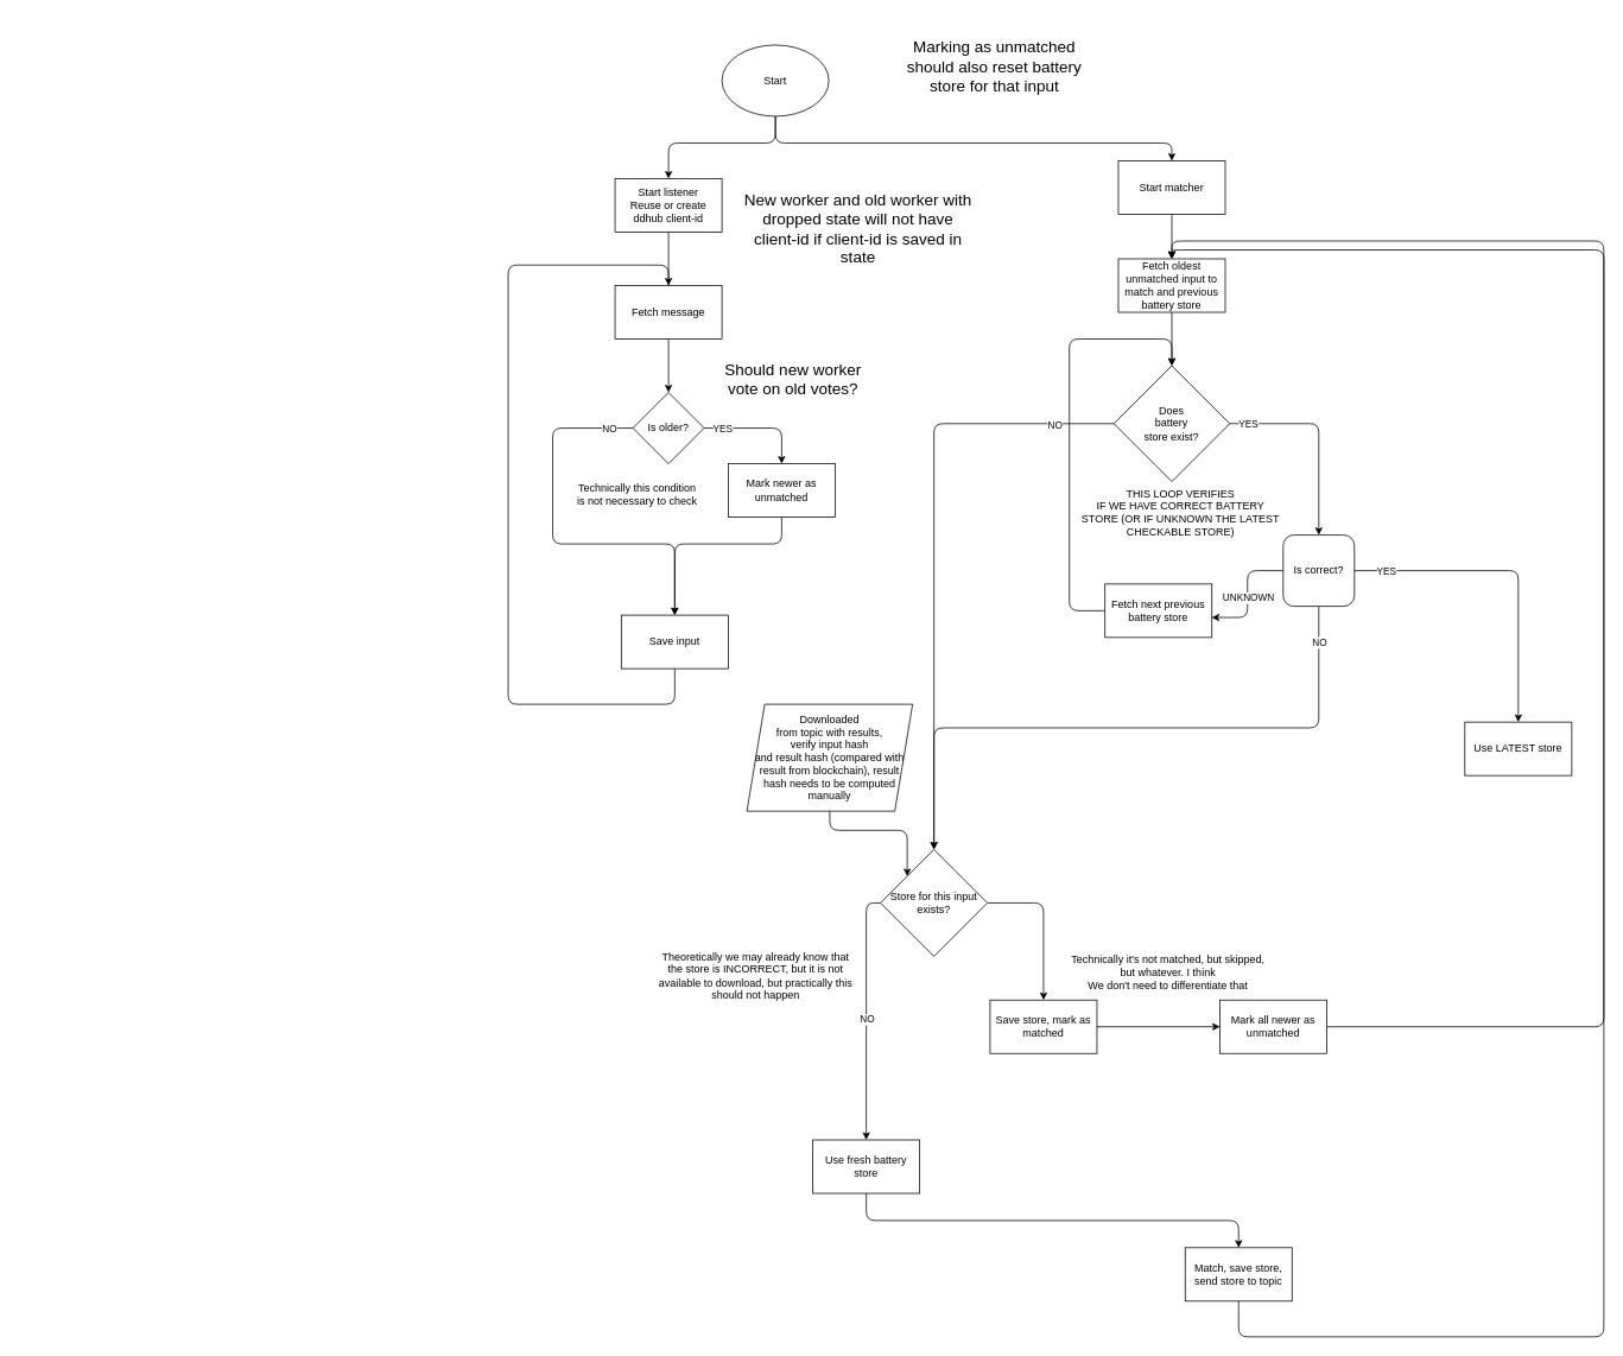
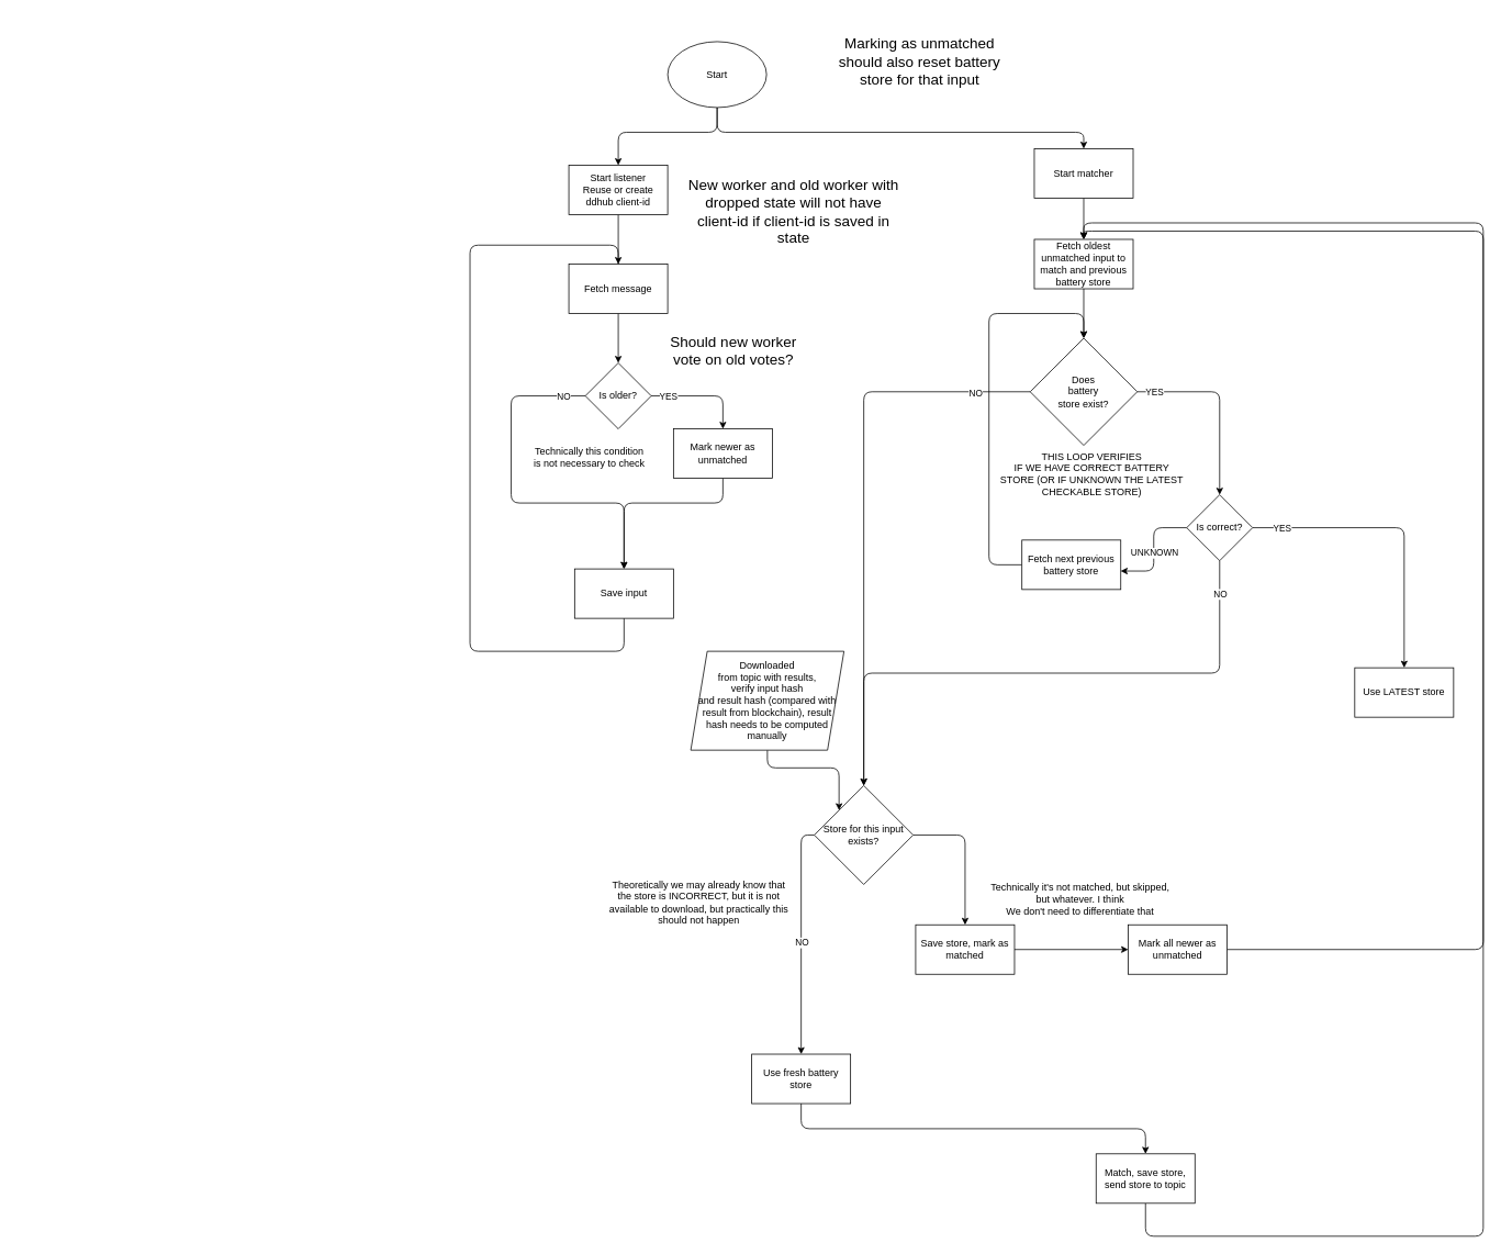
  <mxCell id="0" />
  <mxCell id="1" parent="0" />
  <mxCell id="2" style="edgeStyle=orthogonalEdgeStyle;html=1;exitX=0.5;exitY=1;exitDx=0;exitDy=0;entryX=0.5;entryY=0;entryDx=0;entryDy=0;" parent="1" source="4" target="6" edge="1"><mxGeometry relative="1" as="geometry"><Array as="points"><mxPoint x="870" y="160" /><mxPoint x="750" y="160" /></Array></mxGeometry></mxCell>
  <mxCell id="3" style="edgeStyle=orthogonalEdgeStyle;html=1;exitX=0.5;exitY=1;exitDx=0;exitDy=0;entryX=0.5;entryY=0;entryDx=0;entryDy=0;" parent="1" source="4" target="8" edge="1"><mxGeometry relative="1" as="geometry"><Array as="points"><mxPoint x="870" y="160" /><mxPoint x="1315" y="160" /></Array></mxGeometry></mxCell>
  <mxCell id="4" value="Start" style="ellipse;whiteSpace=wrap;html=1;" parent="1" vertex="1"><mxGeometry x="810" y="50" width="120" height="80" as="geometry" /></mxCell>
  <mxCell id="5" value="" style="edgeStyle=none;html=1;" parent="1" source="6" target="10" edge="1"><mxGeometry relative="1" as="geometry" /></mxCell>
  <mxCell id="6" value="Start listener&lt;br&gt;Reuse or create ddhub client-id" style="rounded=0;whiteSpace=wrap;html=1;" parent="1" vertex="1"><mxGeometry x="690" y="200" width="120" height="60" as="geometry" /></mxCell>
  <mxCell id="7" value="" style="edgeStyle=orthogonalEdgeStyle;html=1;" parent="1" source="8" target="21" edge="1"><mxGeometry relative="1" as="geometry" /></mxCell>
  <mxCell id="8" value="Start matcher" style="rounded=0;whiteSpace=wrap;html=1;" parent="1" vertex="1"><mxGeometry x="1255" y="180" width="120" height="60" as="geometry" /></mxCell>
  <mxCell id="9" value="" style="edgeStyle=none;html=1;" parent="1" source="10" target="15" edge="1"><mxGeometry relative="1" as="geometry" /></mxCell>
  <mxCell id="10" value="Fetch message" style="rounded=0;whiteSpace=wrap;html=1;" parent="1" vertex="1"><mxGeometry x="690" y="320" width="120" height="60" as="geometry" /></mxCell>
  <mxCell id="11" style="edgeStyle=orthogonalEdgeStyle;html=1;exitX=1;exitY=0.5;exitDx=0;exitDy=0;entryX=0.5;entryY=0;entryDx=0;entryDy=0;" parent="1" source="15" target="17" edge="1"><mxGeometry relative="1" as="geometry" /></mxCell>
  <mxCell id="12" value="YES" style="edgeLabel;html=1;align=center;verticalAlign=middle;resizable=0;points=[];" parent="11" vertex="1" connectable="0"><mxGeometry x="-0.748" relative="1" as="geometry"><mxPoint x="4" as="offset" /></mxGeometry></mxCell>
  <mxCell id="13" style="edgeStyle=orthogonalEdgeStyle;html=1;exitX=0;exitY=0.5;exitDx=0;exitDy=0;" parent="1" source="15" target="19" edge="1"><mxGeometry relative="1" as="geometry"><Array as="points"><mxPoint x="620" y="480" /><mxPoint x="620" y="610" /><mxPoint x="757" y="610" /></Array></mxGeometry></mxCell>
  <mxCell id="14" value="NO" style="edgeLabel;html=1;align=center;verticalAlign=middle;resizable=0;points=[];" parent="13" vertex="1" connectable="0"><mxGeometry x="-0.876" y="-3" relative="1" as="geometry"><mxPoint y="3" as="offset" /></mxGeometry></mxCell>
  <mxCell id="15" value="Is older?" style="rhombus;whiteSpace=wrap;html=1;" parent="1" vertex="1"><mxGeometry x="710" y="440" width="80" height="80" as="geometry" /></mxCell>
  <mxCell id="16" style="edgeStyle=orthogonalEdgeStyle;html=1;exitX=0.5;exitY=1;exitDx=0;exitDy=0;entryX=0.5;entryY=0;entryDx=0;entryDy=0;" parent="1" source="17" target="19" edge="1"><mxGeometry relative="1" as="geometry"><Array as="points"><mxPoint x="877" y="610" /><mxPoint x="757" y="610" /></Array></mxGeometry></mxCell>
  <mxCell id="17" value="Mark newer as unmatched" style="rounded=0;whiteSpace=wrap;html=1;" parent="1" vertex="1"><mxGeometry x="817" y="520" width="120" height="60" as="geometry" /></mxCell>
  <mxCell id="18" style="edgeStyle=orthogonalEdgeStyle;html=1;exitX=0.5;exitY=1;exitDx=0;exitDy=0;entryX=0.5;entryY=0;entryDx=0;entryDy=0;endArrow=none;" parent="1" source="19" target="10" edge="1"><mxGeometry relative="1" as="geometry"><Array as="points"><mxPoint x="757" y="790" /><mxPoint x="570" y="790" /><mxPoint x="570" y="297" /><mxPoint x="750" y="297" /></Array></mxGeometry></mxCell>
  <mxCell id="19" value="Save input" style="rounded=0;whiteSpace=wrap;html=1;" parent="1" vertex="1"><mxGeometry x="697" y="690" width="120" height="60" as="geometry" /></mxCell>
  <mxCell id="20" value="" style="edgeStyle=orthogonalEdgeStyle;html=1;entryX=0.5;entryY=0;entryDx=0;entryDy=0;" parent="1" source="21" target="26" edge="1"><mxGeometry relative="1" as="geometry"><mxPoint x="1315" y="410" as="targetPoint" /></mxGeometry></mxCell>
  <mxCell id="21" value="Fetch oldest unmatched input to match and previous battery store" style="rounded=0;whiteSpace=wrap;html=1;" parent="1" vertex="1"><mxGeometry x="1255" y="290" width="120" height="60" as="geometry" /></mxCell>
  <mxCell id="22" style="edgeStyle=orthogonalEdgeStyle;html=1;exitX=1;exitY=0.5;exitDx=0;exitDy=0;entryX=0.5;entryY=0;entryDx=0;entryDy=0;" parent="1" source="26" target="33" edge="1"><mxGeometry relative="1" as="geometry" /></mxCell>
  <mxCell id="23" value="YES" style="edgeLabel;html=1;align=center;verticalAlign=middle;resizable=0;points=[];" parent="22" vertex="1" connectable="0"><mxGeometry x="-0.733" y="-4" relative="1" as="geometry"><mxPoint x="-10" y="-4" as="offset" /></mxGeometry></mxCell>
  <mxCell id="24" style="edgeStyle=orthogonalEdgeStyle;html=1;exitX=0;exitY=0.5;exitDx=0;exitDy=0;entryX=0.5;entryY=0;entryDx=0;entryDy=0;" parent="1" source="26" target="56" edge="1"><mxGeometry relative="1" as="geometry" /></mxCell>
  <mxCell id="25" value="NO" style="edgeLabel;html=1;align=center;verticalAlign=middle;resizable=0;points=[];" parent="24" vertex="1" connectable="0"><mxGeometry x="-0.804" y="1" relative="1" as="geometry"><mxPoint as="offset" /></mxGeometry></mxCell>
  <mxCell id="26" value="Does&lt;br&gt;battery&lt;br&gt;store exist?" style="rhombus;whiteSpace=wrap;html=1;" parent="1" vertex="1"><mxGeometry x="1250" y="410" width="130" height="130" as="geometry" /></mxCell>
  <mxCell id="27" style="edgeStyle=orthogonalEdgeStyle;html=1;exitX=1;exitY=0.5;exitDx=0;exitDy=0;entryX=0.5;entryY=0;entryDx=0;entryDy=0;" parent="1" source="33" target="34" edge="1"><mxGeometry relative="1" as="geometry" /></mxCell>
  <mxCell id="28" value="YES" style="edgeLabel;html=1;align=center;verticalAlign=middle;resizable=0;points=[];" parent="27" vertex="1" connectable="0"><mxGeometry x="-0.685" y="-3" relative="1" as="geometry"><mxPoint x="-21" y="-3" as="offset" /></mxGeometry></mxCell>
  <mxCell id="29" style="edgeStyle=orthogonalEdgeStyle;html=1;exitX=0.5;exitY=1;exitDx=0;exitDy=0;entryX=0.5;entryY=0;entryDx=0;entryDy=0;" parent="1" source="33" target="56" edge="1"><mxGeometry relative="1" as="geometry"><mxPoint x="1520" y="711.62" as="sourcePoint" /><mxPoint x="1480" y="830.05" as="targetPoint" /></mxGeometry></mxCell>
  <mxCell id="30" value="NO" style="edgeLabel;html=1;align=center;verticalAlign=middle;resizable=0;points=[];" parent="29" vertex="1" connectable="0"><mxGeometry x="-0.28" y="2" relative="1" as="geometry"><mxPoint x="118" y="-98" as="offset" /></mxGeometry></mxCell>
  <mxCell id="31" style="edgeStyle=orthogonalEdgeStyle;html=1;exitX=0;exitY=0.5;exitDx=0;exitDy=0;entryX=0.998;entryY=0.626;entryDx=0;entryDy=0;entryPerimeter=0;" parent="1" source="33" target="36" edge="1"><mxGeometry relative="1" as="geometry" /></mxCell>
  <mxCell id="32" value="UNKNOWN" style="edgeLabel;html=1;align=center;verticalAlign=middle;resizable=0;points=[];" parent="31" vertex="1" connectable="0"><mxGeometry x="-0.556" y="2" relative="1" as="geometry"><mxPoint x="-11" y="28" as="offset" /></mxGeometry></mxCell>
- <mxCell id="33" value="Is correct?" style="whiteSpace=wrap;html=1;rounded=1;" parent="1" vertex="1"><mxGeometry x="1440" y="600" width="80" height="80" as="geometry" /></mxCell>
+ <mxCell id="33" value="Is correct?" style="rhombus;whiteSpace=wrap;html=1;" parent="1" vertex="1"><mxGeometry x="1440" y="600" width="80" height="80" as="geometry" /></mxCell>
  <mxCell id="34" value="Use LATEST store" style="rounded=0;whiteSpace=wrap;html=1;" parent="1" vertex="1"><mxGeometry x="1644" y="810" width="120" height="60" as="geometry" /></mxCell>
  <mxCell id="35" style="edgeStyle=orthogonalEdgeStyle;html=1;exitX=0;exitY=0.5;exitDx=0;exitDy=0;entryX=0.5;entryY=0;entryDx=0;entryDy=0;" parent="1" source="36" target="26" edge="1"><mxGeometry relative="1" as="geometry"><Array as="points"><mxPoint x="1200" y="685" /><mxPoint x="1200" y="380" /><mxPoint x="1315" y="380" /></Array></mxGeometry></mxCell>
  <mxCell id="36" value="Fetch next previous battery store" style="rounded=0;whiteSpace=wrap;html=1;" parent="1" vertex="1"><mxGeometry x="1240" y="655" width="120" height="60" as="geometry" /></mxCell>
  <mxCell id="37" style="edgeStyle=orthogonalEdgeStyle;html=1;exitX=0.5;exitY=1;exitDx=0;exitDy=0;entryX=0.5;entryY=0;entryDx=0;entryDy=0;" edge="1" parent="1" source="38" target="43"><mxGeometry relative="1" as="geometry" /></mxCell>
  <mxCell id="38" value="Use fresh battery store" style="rounded=0;whiteSpace=wrap;html=1;" parent="1" vertex="1"><mxGeometry x="912" y="1279" width="120" height="60" as="geometry" /></mxCell>
  <mxCell id="39" value="THIS LOOP VERIFIES&lt;br&gt;IF WE HAVE CORRECT BATTERY STORE (OR IF UNKNOWN THE LATEST CHECKABLE STORE)" style="text;html=1;strokeColor=none;fillColor=none;align=center;verticalAlign=middle;whiteSpace=wrap;rounded=0;" parent="1" vertex="1"><mxGeometry x="1210" y="540" width="230" height="70" as="geometry" /></mxCell>
  <mxCell id="40" style="edgeStyle=orthogonalEdgeStyle;html=1;exitX=1;exitY=0.5;exitDx=0;exitDy=0;entryX=0.5;entryY=0;entryDx=0;entryDy=0;" edge="1" parent="1" source="41" target="21"><mxGeometry relative="1" as="geometry"><Array as="points"><mxPoint x="1800" y="1152" /><mxPoint x="1800" y="280" /><mxPoint x="1315" y="280" /></Array></mxGeometry></mxCell>
  <mxCell id="41" value="Mark all newer as unmatched" style="rounded=0;whiteSpace=wrap;html=1;" parent="1" vertex="1"><mxGeometry x="1369" y="1122" width="120" height="60" as="geometry" /></mxCell>
  <mxCell id="42" style="edgeStyle=orthogonalEdgeStyle;html=1;exitX=0.5;exitY=1;exitDx=0;exitDy=0;entryX=0.5;entryY=0;entryDx=0;entryDy=0;" parent="1" source="43" target="21" edge="1"><mxGeometry relative="1" as="geometry"><Array as="points"><mxPoint x="1390" y="1500" /><mxPoint x="1800" y="1500" /><mxPoint x="1800" y="270" /><mxPoint x="1315" y="270" /></Array><mxPoint x="1305" y="540" as="targetPoint" /></mxGeometry></mxCell>
  <mxCell id="43" value="Match, save store, send store to topic" style="rounded=0;whiteSpace=wrap;html=1;" parent="1" vertex="1"><mxGeometry x="1330" y="1400" width="120" height="60" as="geometry" /></mxCell>
  <mxCell id="44" value="" style="edgeStyle=orthogonalEdgeStyle;html=1;" parent="1" source="45" target="41" edge="1"><mxGeometry relative="1" as="geometry" /></mxCell>
  <mxCell id="45" value="Save store, mark as matched" style="rounded=0;whiteSpace=wrap;html=1;" parent="1" vertex="1"><mxGeometry x="1111" y="1122" width="120" height="60" as="geometry" /></mxCell>
  <mxCell id="46" value="&lt;font style=&quot;font-size: 18px&quot;&gt;Marking as unmatched should also reset battery store for that input&lt;/font&gt;" style="text;html=1;strokeColor=none;fillColor=none;align=center;verticalAlign=middle;whiteSpace=wrap;rounded=0;" parent="1" vertex="1"><mxGeometry x="1001" y="20" width="230" height="110" as="geometry" /></mxCell>
  <mxCell id="47" value="Theoretically we may already know that&lt;br&gt;the store is INCORRECT, but it is not available to download, but practically this should not happen" style="text;html=1;strokeColor=none;fillColor=none;align=center;verticalAlign=middle;whiteSpace=wrap;rounded=0;" parent="1" vertex="1"><mxGeometry x="733" y="1060" width="230" height="70" as="geometry" /></mxCell>
  <mxCell id="48" value="Technically this condition&lt;br&gt;is not necessary to check" style="text;html=1;strokeColor=none;fillColor=none;align=center;verticalAlign=middle;whiteSpace=wrap;rounded=0;" parent="1" vertex="1"><mxGeometry x="630" y="530" width="170" height="50" as="geometry" /></mxCell>
  <mxCell id="49" value="Technically it's not matched, but skipped, but whatever. I think&lt;br&gt;We don't need to differentiate that" style="text;html=1;strokeColor=none;fillColor=none;align=center;verticalAlign=middle;whiteSpace=wrap;rounded=0;" parent="1" vertex="1"><mxGeometry x="1196" y="1056" width="230" height="70" as="geometry" /></mxCell>
  <mxCell id="50" style="edgeStyle=orthogonalEdgeStyle;html=1;exitX=0.5;exitY=1;exitDx=0;exitDy=0;entryX=0.5;entryY=0;entryDx=0;entryDy=0;fontSize=12;elbow=vertical;" parent="1" edge="1"><mxGeometry relative="1" as="geometry"><mxPoint x="250" y="380" as="targetPoint" /><Array as="points"><mxPoint x="125" y="840" /><mxPoint x="20" y="840" /><mxPoint x="20" y="350" /><mxPoint x="250" y="350" /></Array></mxGeometry></mxCell>
  <mxCell id="51" value="&lt;font style=&quot;font-size: 18px&quot;&gt;Should new worker vote on old votes?&lt;/font&gt;" style="text;html=1;strokeColor=none;fillColor=none;align=center;verticalAlign=middle;whiteSpace=wrap;rounded=0;" parent="1" vertex="1"><mxGeometry x="795" y="391" width="190" height="70" as="geometry" /></mxCell>
  <mxCell id="52" value="&lt;font style=&quot;font-size: 18px&quot;&gt;New worker and old worker with dropped state will not have client-id if client-id is saved in state&lt;/font&gt;" style="text;html=1;strokeColor=none;fillColor=none;align=center;verticalAlign=middle;whiteSpace=wrap;rounded=0;" parent="1" vertex="1"><mxGeometry x="831" y="197" width="264" height="120" as="geometry" /></mxCell>
  <mxCell id="53" style="edgeStyle=orthogonalEdgeStyle;html=1;exitX=0;exitY=0.5;exitDx=0;exitDy=0;entryX=0.5;entryY=0;entryDx=0;entryDy=0;" edge="1" parent="1" source="56" target="38"><mxGeometry relative="1" as="geometry" /></mxCell>
  <mxCell id="54" value="NO" style="edgeLabel;html=1;align=center;verticalAlign=middle;resizable=0;points=[];" vertex="1" connectable="0" parent="53"><mxGeometry x="-0.176" relative="1" as="geometry"><mxPoint y="30" as="offset" /></mxGeometry></mxCell>
  <mxCell id="55" style="edgeStyle=orthogonalEdgeStyle;html=1;exitX=1;exitY=0.5;exitDx=0;exitDy=0;entryX=0.5;entryY=0;entryDx=0;entryDy=0;" edge="1" parent="1" source="56" target="45"><mxGeometry relative="1" as="geometry" /></mxCell>
  <mxCell id="56" value="Store for this input exists?" style="rhombus;whiteSpace=wrap;html=1;" vertex="1" parent="1"><mxGeometry x="988" y="953" width="120" height="120" as="geometry" /></mxCell>
  <mxCell id="57" style="edgeStyle=orthogonalEdgeStyle;html=1;exitX=0.5;exitY=1;exitDx=0;exitDy=0;entryX=0;entryY=0;entryDx=0;entryDy=0;" edge="1" parent="1" source="58" target="56"><mxGeometry relative="1" as="geometry" /></mxCell>
  <mxCell id="58" value="Downloaded&lt;br&gt;from topic with results,&lt;br&gt;verify input hash&lt;br&gt;and result hash (compared with result from blockchain), result hash needs to be computed manually" style="shape=parallelogram;perimeter=parallelogramPerimeter;whiteSpace=wrap;html=1;fixedSize=1;fontSize=12;" vertex="1" parent="1"><mxGeometry x="838" y="790" width="186" height="120" as="geometry" /></mxCell>
